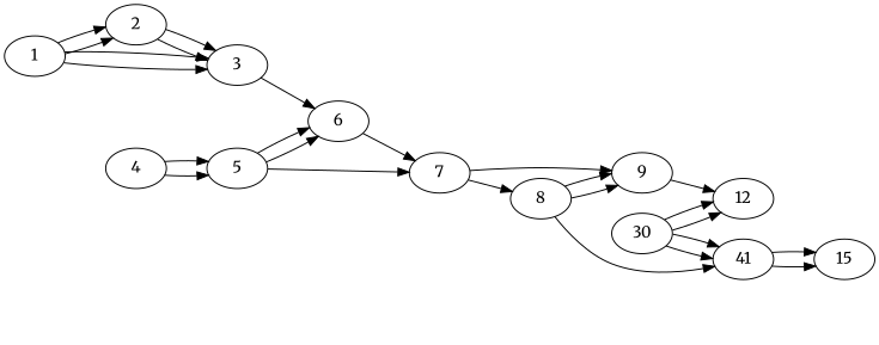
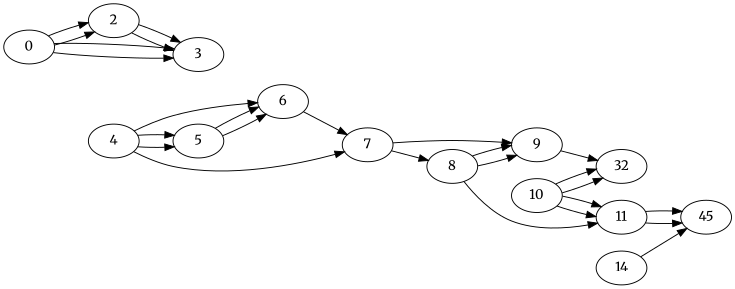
  digraph {
    fontname=Merriweather
    rankdir=LR
    node [fontname=Merriweather]
    edge [fontname=Merriweather]
-   1
+   1 [label=0]
    2
    3
    4
    5
    6
    7
    8
    9
-   11 [label=41]
-   12
-   15
-   10 [label=30]
+   11
+   12 [label=32]
+   15 [label=45]
+   10
+   14
    1 -> 2
    1 -> 2
    1 -> 3
    1 -> 3
    2 -> 3
    2 -> 3
    4 -> 5
    4 -> 5
-   3 -> 6
-   5 -> 7
+   4 -> 6
+   4 -> 7
    5 -> 6
    5 -> 6
    6 -> 7
    7 -> 8
    7 -> 9
    8 -> 9
    8 -> 9
    8 -> 11
    9 -> 12
    11 -> 15
    11 -> 15
    10 -> 11
    10 -> 11
    10 -> 12
    10 -> 12
+   14 -> 15
  }
